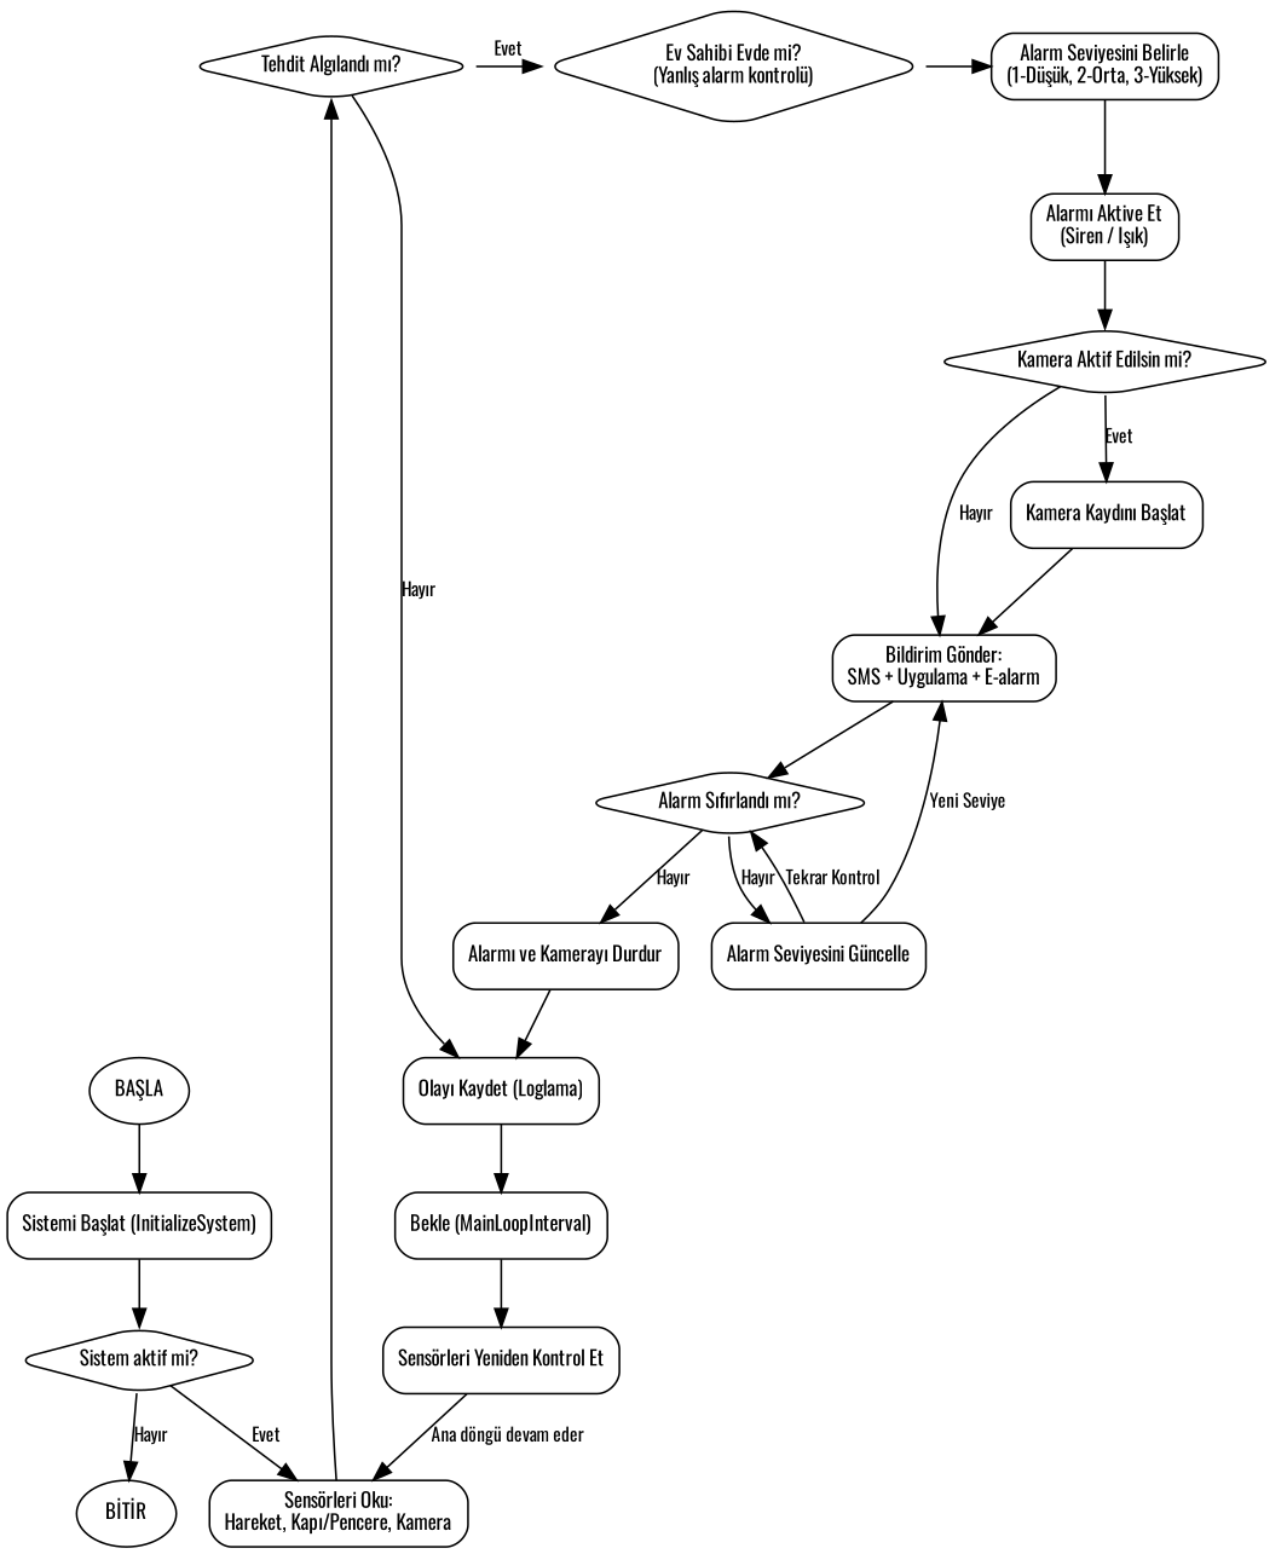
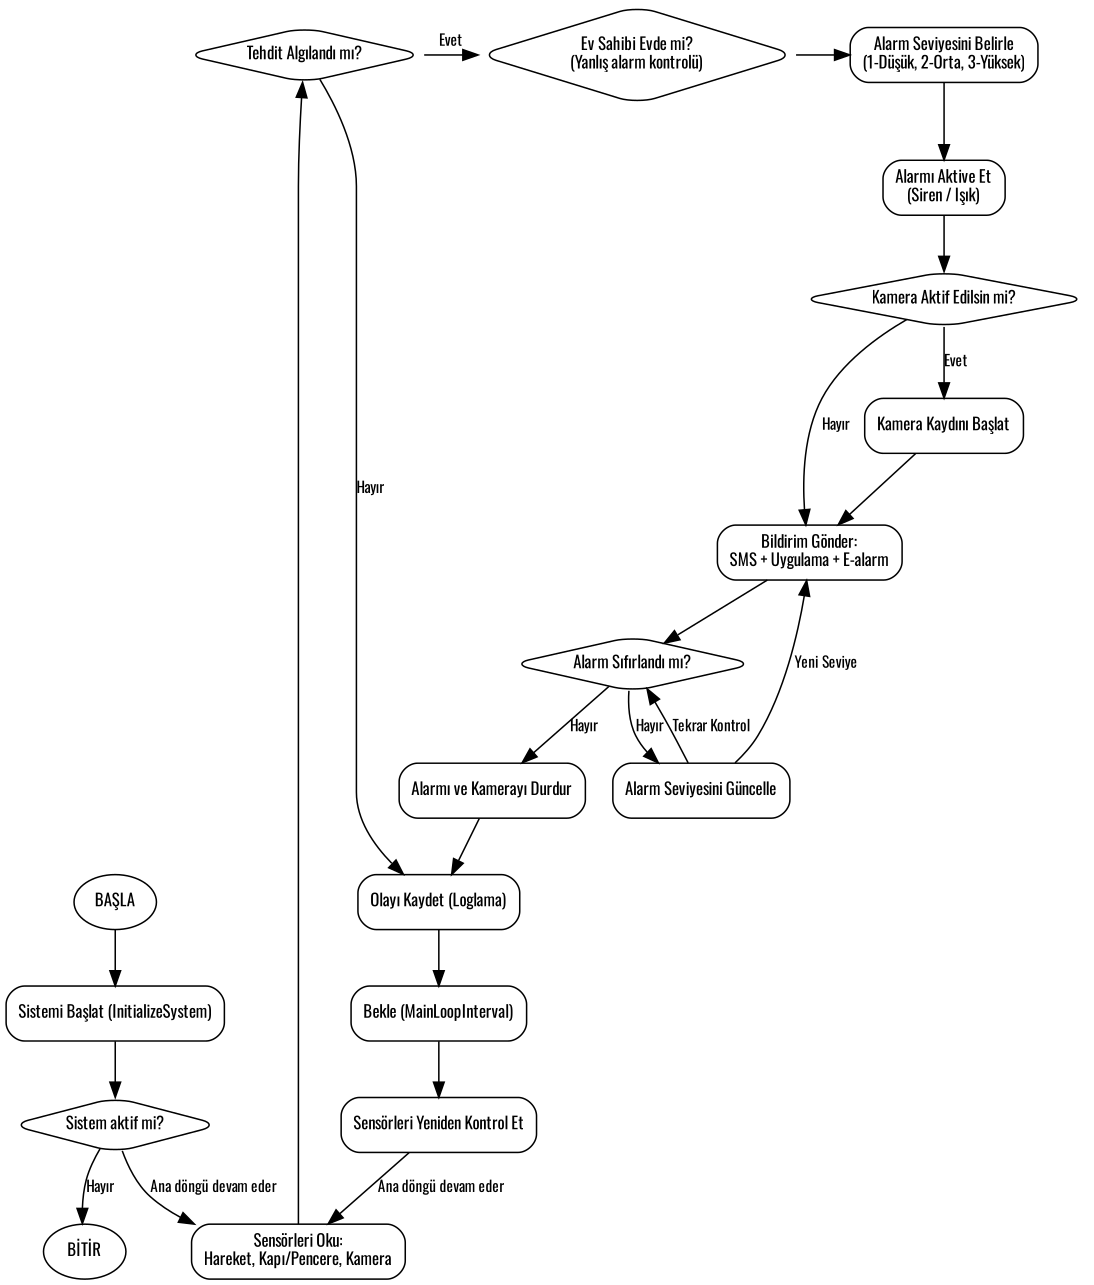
  digraph {
    fontname=Oswald
    rankdir=TB
    node [fontname=Oswald fontsize=11 shape=box style=rounded]
    edge [fontname=Oswald fontsize=10]
    n1 [label="Tehdit Algılandı mı?" shape=diamond]
    n2 [label="Ev Sahibi Evde mi?\n(Yanlış alarm kontrolü)" shape=diamond]
    n3 [label="Alarm Seviyesini Belirle\n(1-Düşük, 2-Orta, 3-Yüksek)"]
    n4 [label="Olayı Kaydet (Loglama)"]
    n5 [label="Alarmı Aktive Et\n(Siren / Işık)"]
    n6 [label="BAŞLA" shape=ellipse]
    n7 [label="Sistemi Başlat (InitializeSystem)"]
    n8 [label="Sistem aktif mi?" shape=diamond]
    n9 [label="Sensörleri Oku:\nHareket, Kapı/Pencere, Kamera"]
    n10 [label="BİTİR" shape=ellipse]
    n11 [label="Bekle (MainLoopInterval)"]
    n12 [label="Kamera Aktif Edilsin mi?" shape=diamond]
    n13 [label="Kamera Kaydını Başlat"]
    n14 [label="Bildirim Gönder:\nSMS + Uygulama + E-alarm"]
    n15 [label="Alarm Sıfırlandı mı?" shape=diamond]
    n16 [label="Alarm Seviyesini Güncelle"]
    n17 [label="Alarmı ve Kamerayı Durdur"]
    n18 [label="Sensörleri Yeniden Kontrol Et"]
    subgraph sub_1 {
      rank=same
      n1
      n2
      n3
    }
    n1 -> n2 [label=Evet]
    n1 -> n4 [label="Hayır"]
    n2 -> n3
    n3 -> n5
    n4 -> n11
    n5 -> n12
    n6 -> n7
    n7 -> n8
-   n8 -> n9 [label=Evet]
+   n8 -> n9 [label="Ana döngü devam eder"]
    n8 -> n10 [label="Hayır"]
    n9 -> n1
    n11 -> n18
    n12 -> n13 [label=Evet]
    n12 -> n14 [label="Hayır"]
    n13 -> n14
    n14 -> n15
    n15 -> n16 [label="Hayır"]
    n15 -> n17 [label="Hayır"]
    n16 -> n14 [label="Yeni Seviye"]
    n16 -> n15 [label="Tekrar Kontrol"]
    n17 -> n4
    n18 -> n9 [label="Ana döngü devam eder"]
  }
